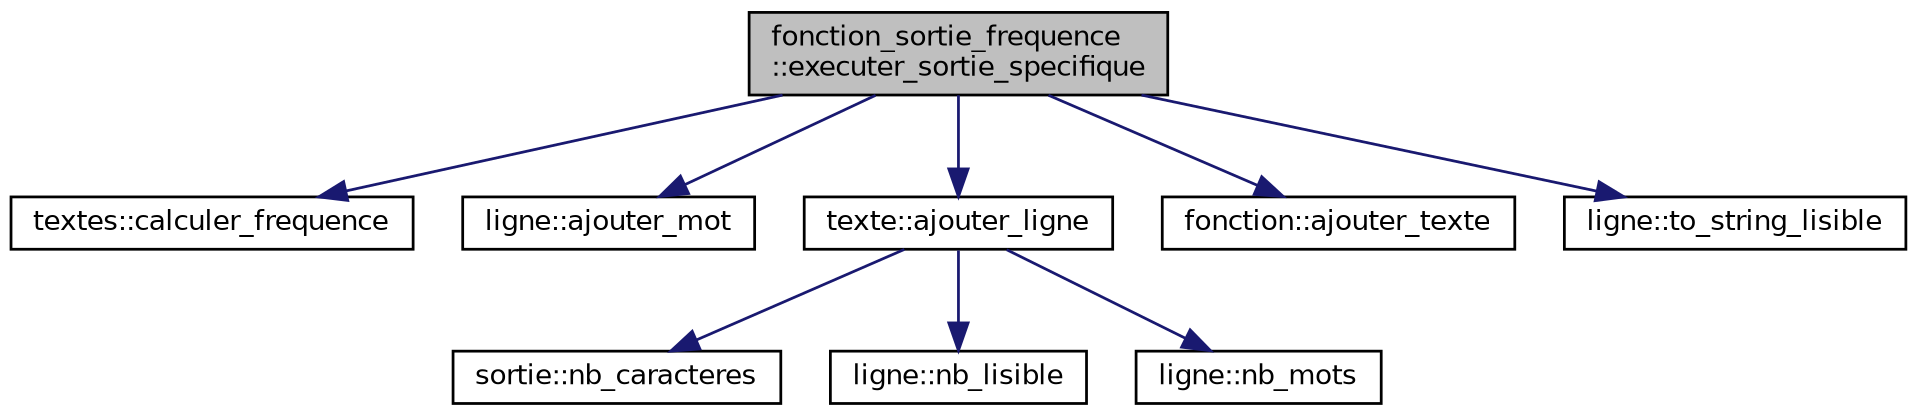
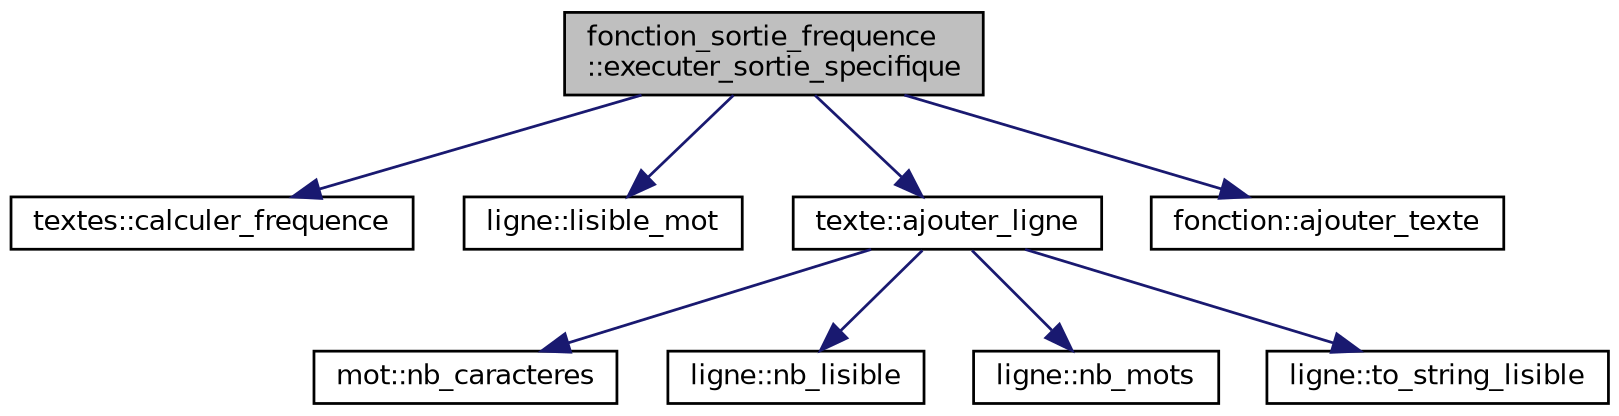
  digraph {
    rankdir=TB
    node [color=black fillcolor=white fontname=Helvetica fontsize=10 shape=record style=filled]
    edge [color=midnightblue fontname=Helvetica fontsize=10 labelfontname=Helvetica labelfontsize=10 style=solid]
    n1 [fillcolor=grey75 fontcolor=black height=0.2 label="fonction_sortie_frequence\l::executer_sortie_specifique" width=0.4]
    n2 [height=0.2 label="textes::calculer_frequence" width=0.4]
-   n3 [height=0.2 label="ligne::ajouter_mot" width=0.4]
+   n3 [height=0.2 label="ligne::lisible_mot" width=0.4]
    n4 [height=0.2 label="texte::ajouter_ligne" width=0.4]
    n5 [height=0.2 label="fonction::ajouter_texte" width=0.4]
-   n6 [height=0.2 label="sortie::nb_caracteres" width=0.4]
+   n6 [height=0.2 label="mot::nb_caracteres" width=0.4]
    n7 [height=0.2 label="ligne::nb_lisible" width=0.4]
    n8 [height=0.2 label="ligne::nb_mots" width=0.4]
    n9 [height=0.2 label="ligne::to_string_lisible" width=0.4]
    n1 -> n2
    n1 -> n3
    n1 -> n4
    n1 -> n5
    n4 -> n6
    n4 -> n7
    n4 -> n8
-   n1 -> n9
+   n4 -> n9
  }
